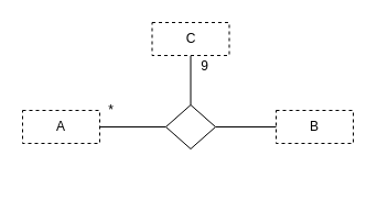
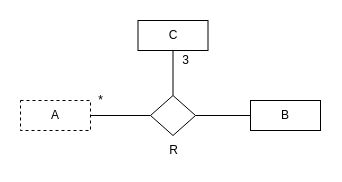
  <mxCell id="0" />
  <mxCell id="1" parent="0" />
  <mxCell id="2" value="A" style="rounded=0;whiteSpace=wrap;html=1;dashed=1;" vertex="1" parent="1"><mxGeometry x="20" y="100" width="70" height="30" as="geometry" /></mxCell>
- <mxCell id="3" value="B" style="whiteSpace=wrap;html=1;dashed=1;" vertex="1" parent="1"><mxGeometry x="250" y="100" width="70" height="30" as="geometry" /></mxCell>
+ <mxCell id="3" value="B" style="whiteSpace=wrap;html=1;" vertex="1" parent="1"><mxGeometry x="250" y="100" width="70" height="30" as="geometry" /></mxCell>
  <mxCell id="4" style="edgeStyle=orthogonalEdgeStyle;rounded=0;orthogonalLoop=1;jettySize=auto;html=1;exitX=0.5;exitY=1;exitDx=0;exitDy=0;entryX=0.5;entryY=0;entryDx=0;entryDy=0;endArrow=none;endFill=0;" edge="1" parent="1" source="5" target="8"><mxGeometry relative="1" as="geometry" /></mxCell>
- <mxCell id="5" value="C" style="whiteSpace=wrap;html=1;dashed=1;" vertex="1" parent="1"><mxGeometry x="137.5" y="20" width="70" height="30" as="geometry" /></mxCell>
+ <mxCell id="5" value="C" style="whiteSpace=wrap;html=1;" vertex="1" parent="1"><mxGeometry x="137.5" y="20" width="70" height="30" as="geometry" /></mxCell>
  <mxCell id="6" style="edgeStyle=orthogonalEdgeStyle;rounded=0;orthogonalLoop=1;jettySize=auto;html=1;exitX=1;exitY=0.5;exitDx=0;exitDy=0;entryX=0;entryY=0.5;entryDx=0;entryDy=0;endArrow=none;endFill=0;" edge="1" parent="1" source="8" target="3"><mxGeometry relative="1" as="geometry" /></mxCell>
  <mxCell id="7" style="edgeStyle=orthogonalEdgeStyle;rounded=0;orthogonalLoop=1;jettySize=auto;html=1;exitX=0;exitY=0.5;exitDx=0;exitDy=0;entryX=1;entryY=0.5;entryDx=0;entryDy=0;endArrow=none;endFill=0;" edge="1" parent="1" source="8" target="2"><mxGeometry relative="1" as="geometry" /></mxCell>
  <mxCell id="8" value="" style="rhombus;whiteSpace=wrap;html=1;" vertex="1" parent="1"><mxGeometry x="150" y="95" width="45" height="40" as="geometry" /></mxCell>
- <mxCell id="9" value="9" style="text;html=1;align=center;verticalAlign=middle;resizable=0;points=[];autosize=1;strokeColor=none;fillColor=none;" vertex="1" parent="1"><mxGeometry x="175" y="50" width="20" height="20" as="geometry" /></mxCell>
+ <mxCell id="9" value="3" style="text;html=1;align=center;verticalAlign=middle;resizable=0;points=[];autosize=1;strokeColor=none;fillColor=none;" vertex="1" parent="1"><mxGeometry x="175" y="50" width="20" height="20" as="geometry" /></mxCell>
  <mxCell id="10" value="*" style="text;html=1;align=center;verticalAlign=middle;resizable=0;points=[];autosize=1;strokeColor=none;fillColor=none;" vertex="1" parent="1"><mxGeometry x="90" y="90" width="20" height="20" as="geometry" /></mxCell>
+ <mxCell id="11" value="R" style="text;html=1;align=center;verticalAlign=middle;resizable=0;points=[];autosize=1;strokeColor=none;fillColor=none;" vertex="1" parent="1"><mxGeometry x="162.5" y="140" width="20" height="20" as="geometry" /></mxCell>
